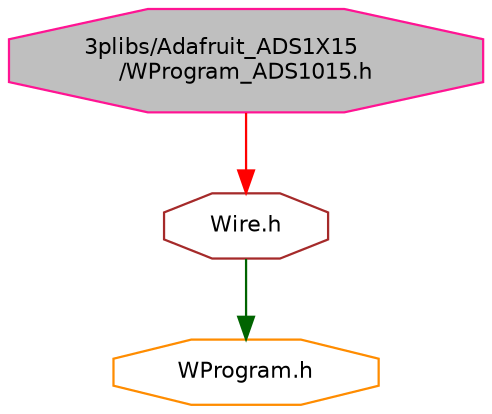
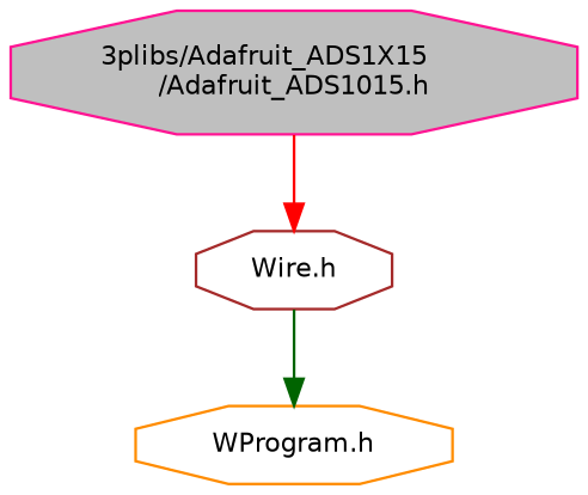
  digraph {
    node [fillcolor=white fontname=Helvetica fontsize=10 shape=octagon style=filled]
    edge [fontname=Helvetica fontsize=10 labelfontname=Helvetica labelfontsize=10 style=solid]
-   n1 [color=deeppink fillcolor=grey75 fontcolor=black height=0.2 label="3plibs/Adafruit_ADS1X15\l/WProgram_ADS1015.h" width=0.4]
+   n1 [color=deeppink fillcolor=grey75 fontcolor=black height=0.2 label="3plibs/Adafruit_ADS1X15\l/Adafruit_ADS1015.h" width=0.4]
    n2 [color=brown height=0.2 label="Wire.h" width=0.4]
    n3 [color=darkorange height=0.2 label="WProgram.h" width=0.4]
    n1 -> n2 [color=red]
    n2 -> n3 [color=darkgreen]
  }
